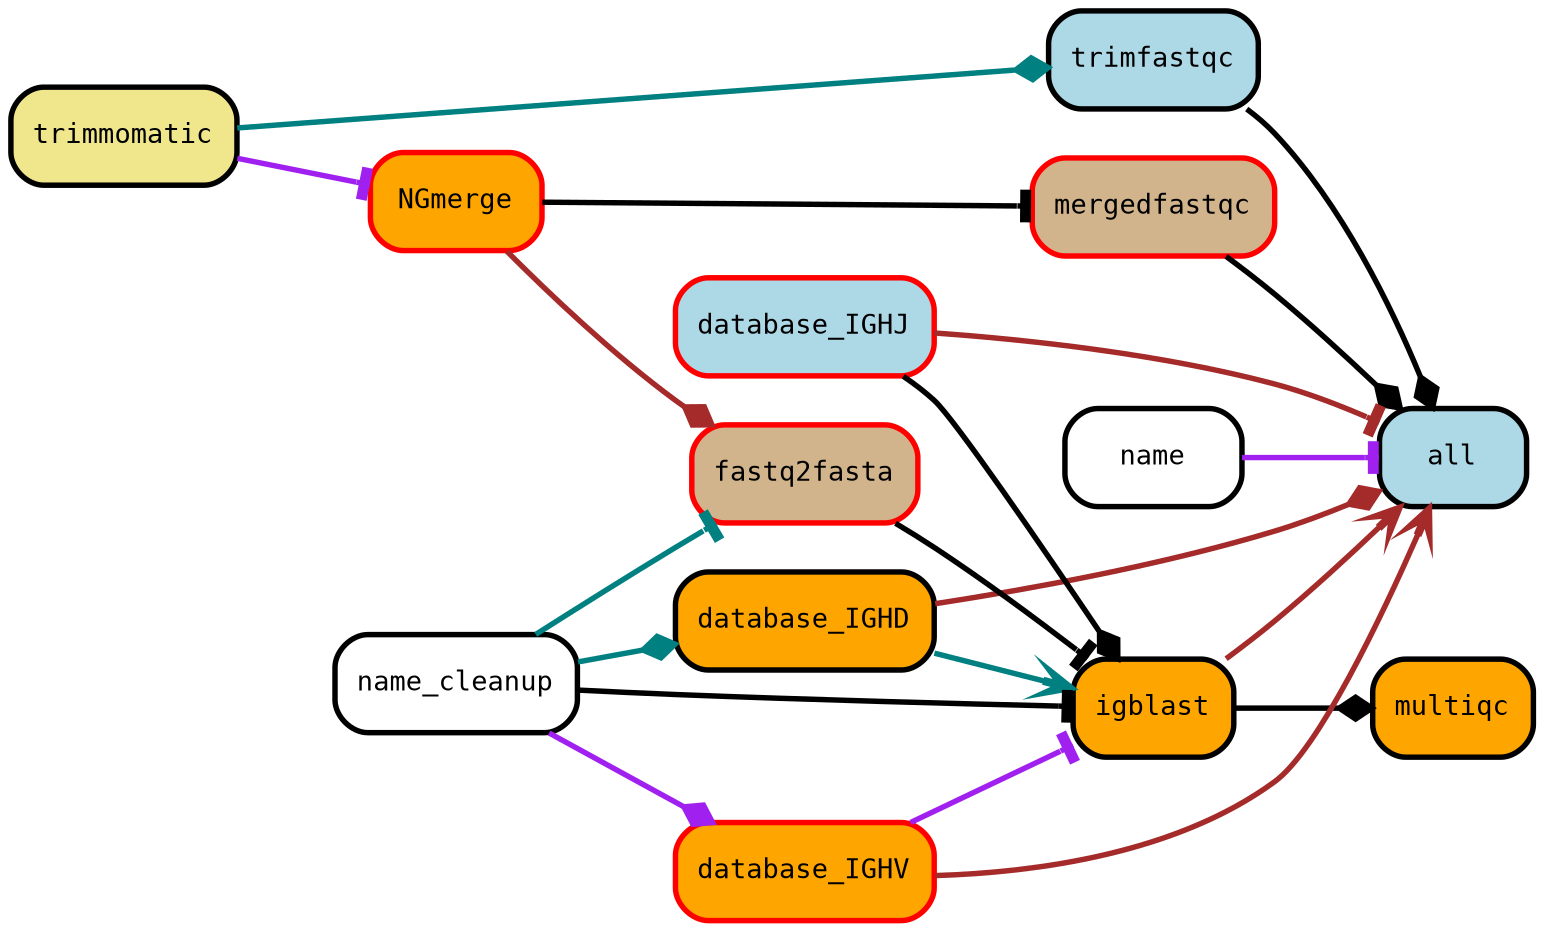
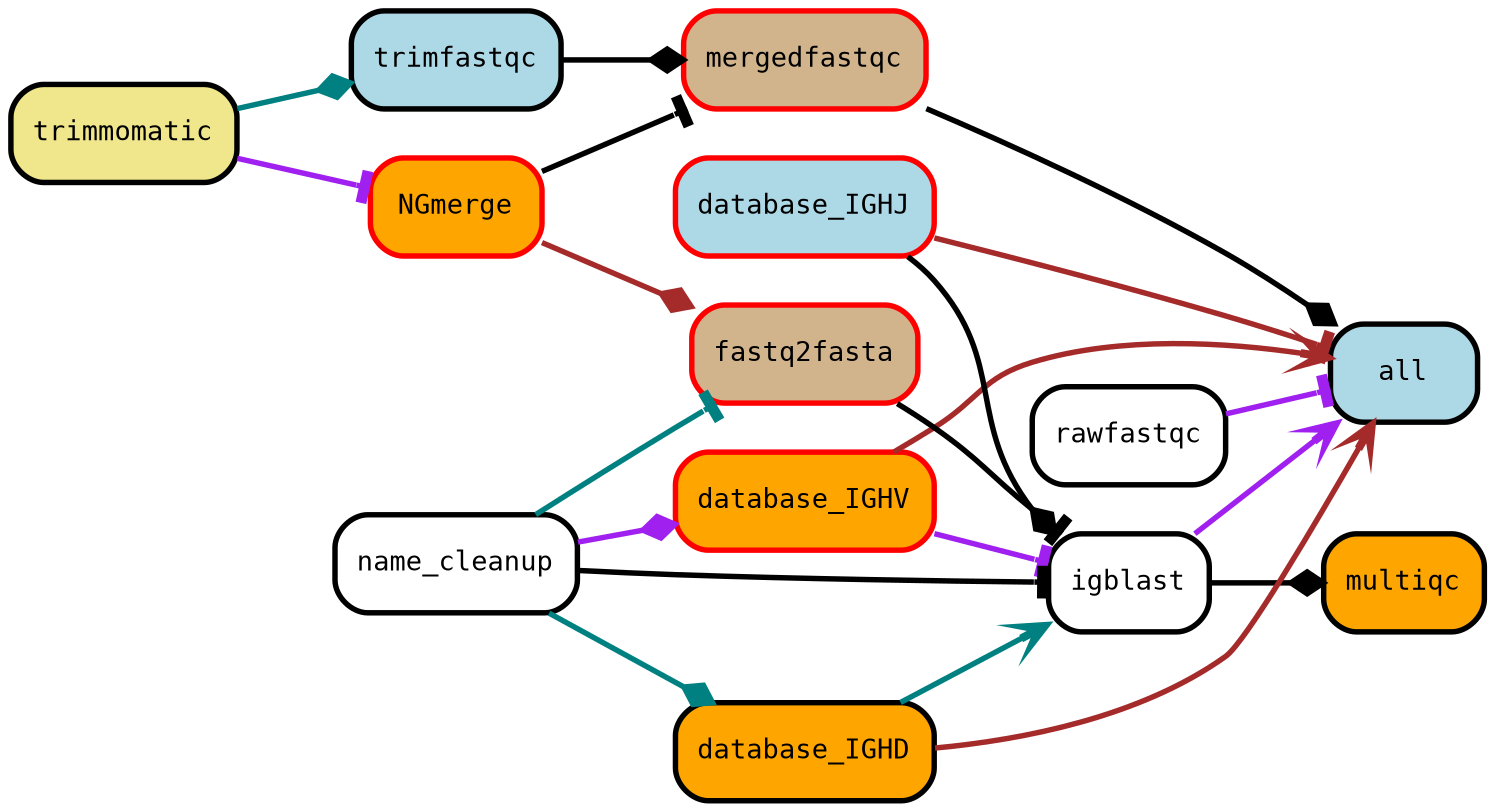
  digraph {
    bgcolor=white
    fontname="DejaVu Sans Mono"
    rankdir=LR
    node [color=black fillcolor=orange fontname="DejaVu Sans Mono" fontsize=10 penwidth=2 shape=box style="rounded,filled"]
    edge [arrowhead=tee color=black fontname="DejaVu Sans Mono" penwidth=2]
    n1 [fillcolor=lightblue height=0.5 label=all width=0.75]
-   n2 [fillcolor=white height=0.5 label=name width=0.90278]
+   n2 [fillcolor=white height=0.5 label=rawfastqc width=0.90278]
    n3 [color=red fillcolor=tan height=0.5 label=mergedfastqc width=1.1667]
    n4 [fillcolor=lightblue height=0.5 label=trimfastqc width=0.93056]
-   n5 [height=0.5 label=igblast width=0.75]
+   n5 [fillcolor=white height=0.5 label=igblast width=0.75]
    n6 [height=0.5 label=multiqc width=0.75]
    n7 [color=red height=0.5 label=database_IGHV width=1.2778]
    n8 [height=0.5 label=database_IGHD width=1.2778]
    n9 [color=red fillcolor=lightblue height=0.5 label=database_IGHJ width=1.2222]
    n10 [color=red height=0.5 label=NGmerge width=0.875]
    n11 [color=red fillcolor=tan height=0.5 label=fastq2fasta width=1]
    n12 [fillcolor=khaki height=0.5 label=trimmomatic width=1.1111]
    n13 [fillcolor=white height=0.5 label=name_cleanup width=1.2222]
    n2 -> n1 [color=purple]
    n3 -> n1 [arrowhead=diamond]
-   n4 -> n1 [arrowhead=diamond]
-   n5 -> n1 [arrowhead=vee color=brown]
+   n4 -> n3 [arrowhead=diamond]
+   n5 -> n1 [arrowhead=vee color=purple]
    n5 -> n6 [arrowhead=diamond]
    n7 -> n1 [arrowhead=vee color=brown]
    n7 -> n5 [color=purple]
-   n8 -> n1 [arrowhead=diamond color=brown]
+   n8 -> n1 [arrowhead=vee color=brown]
    n8 -> n5 [arrowhead=vee color=teal]
    n9 -> n1 [color=brown]
    n9 -> n5 [arrowhead=diamond]
    n10 -> n3
    n10 -> n11 [arrowhead=diamond color=brown]
    n11 -> n5
    n12 -> n4 [arrowhead=diamond color=teal]
    n12 -> n10 [color=purple]
    n13 -> n5
    n13 -> n7 [arrowhead=diamond color=purple]
    n13 -> n8 [arrowhead=diamond color=teal]
    n13 -> n11 [color=teal]
  }
